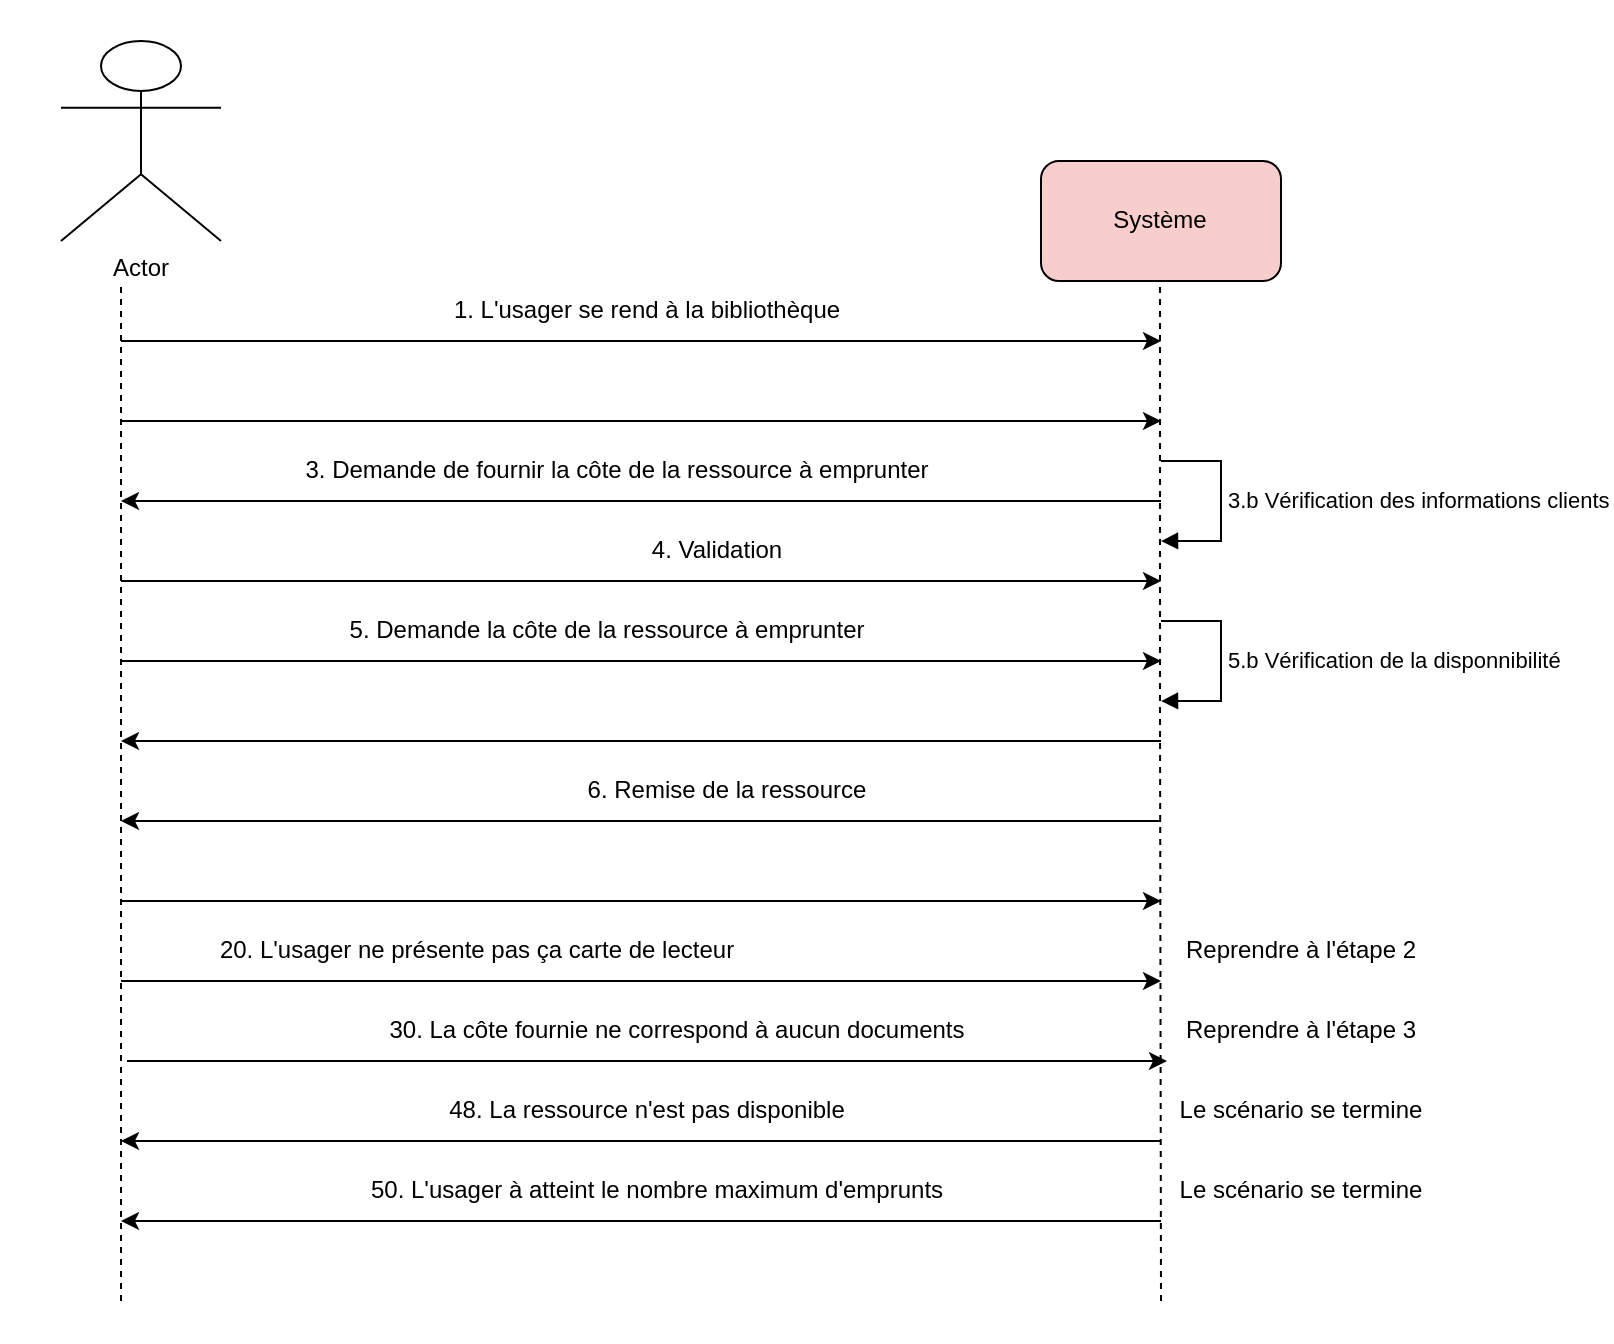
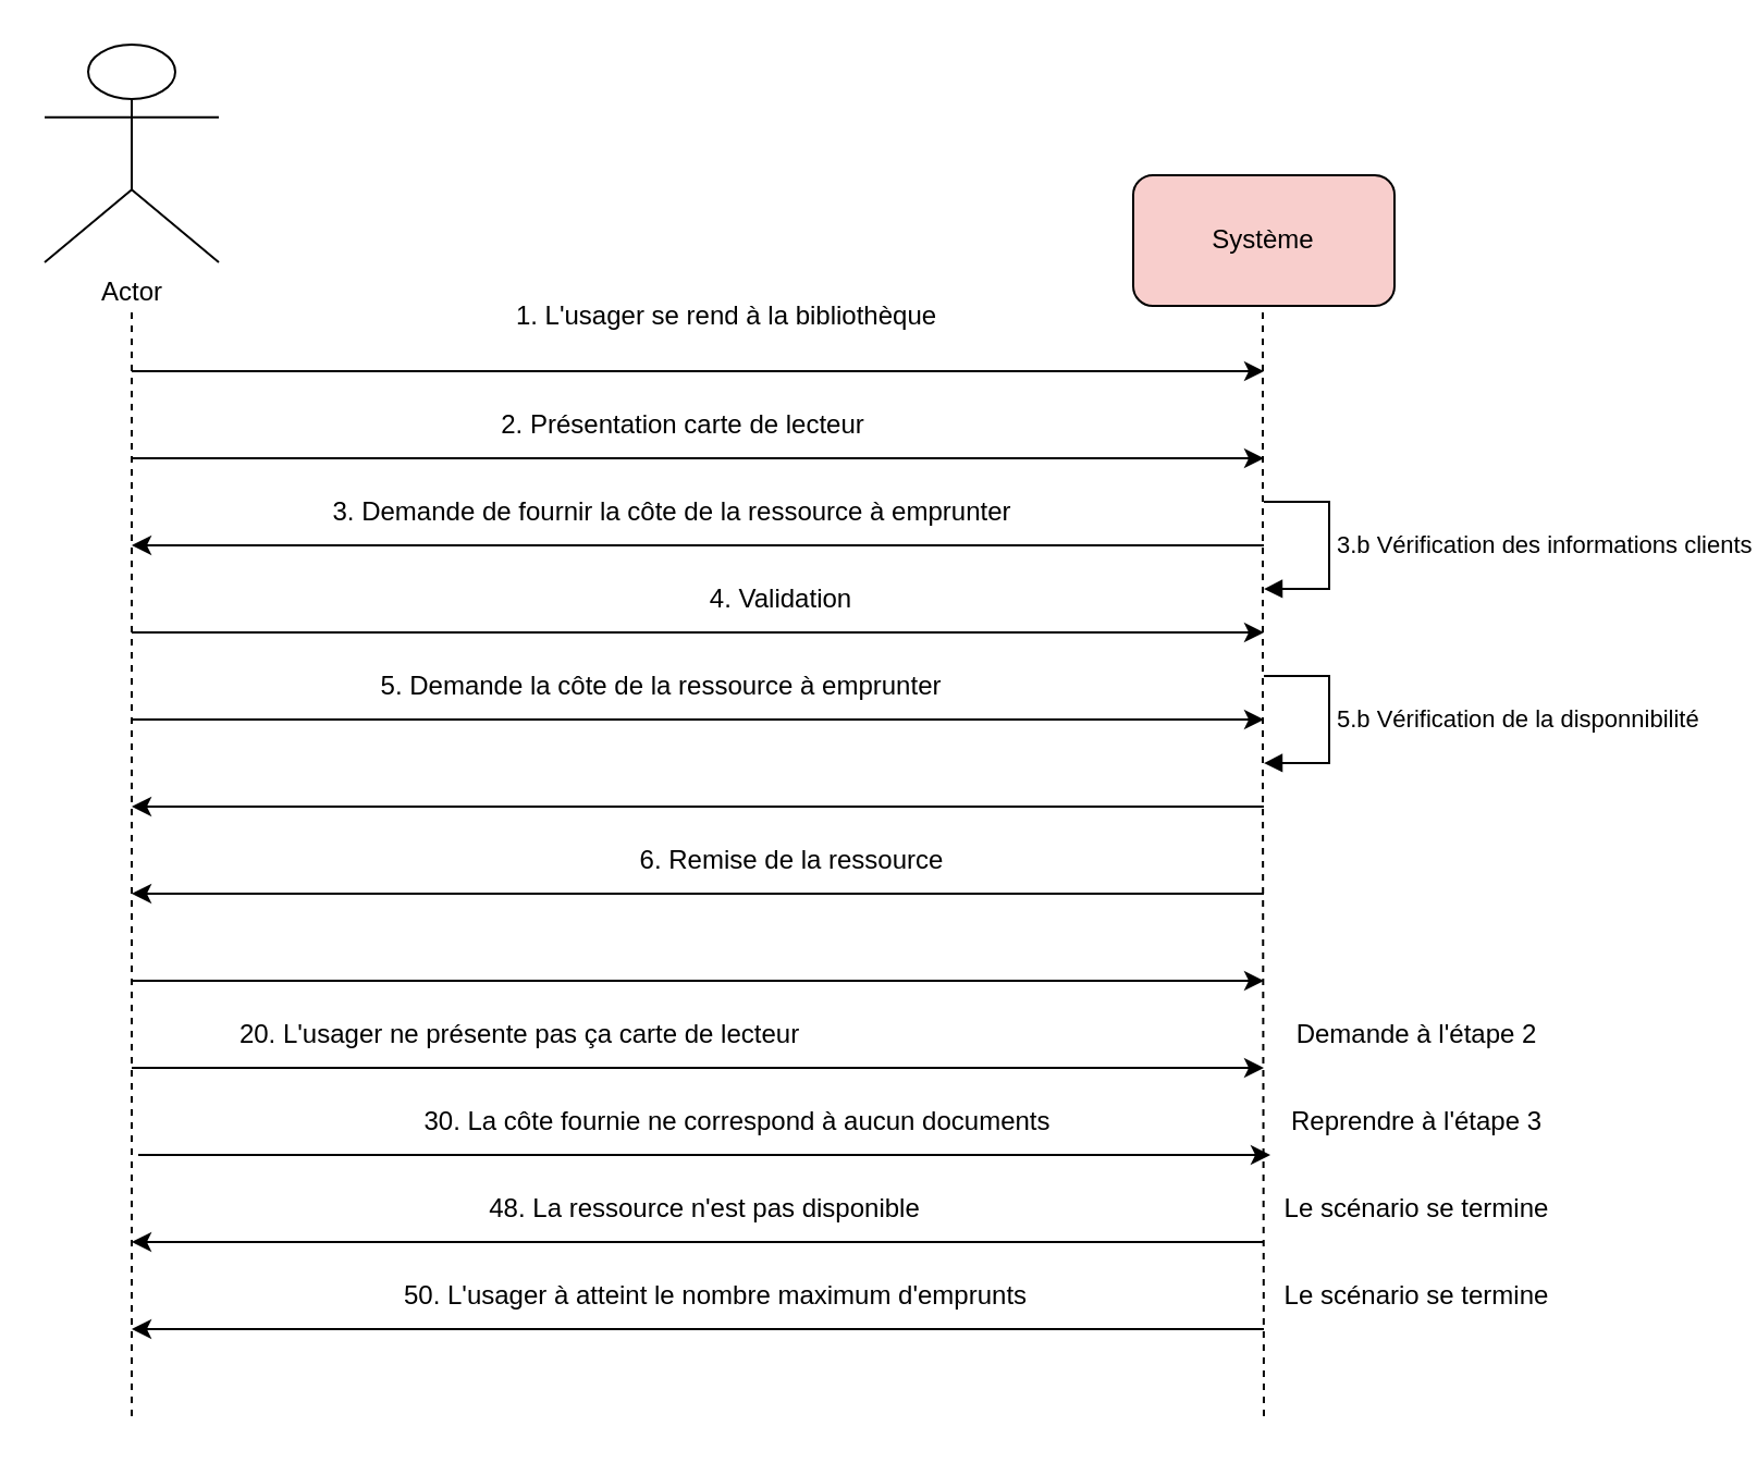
  <mxCell id="0" />
  <mxCell id="1" parent="0" />
- <mxCell id="2" value="Actor" style="shape=umlActor;verticalLabelPosition=bottom;verticalAlign=top;html=1;outlineConnect=0;" parent="1" vertex="1"><mxGeometry x="30" y="20" width="80" height="100" as="geometry" /></mxCell>
+ <mxCell id="2" value="Actor" style="shape=umlActor;verticalLabelPosition=bottom;verticalAlign=top;html=1;outlineConnect=0;" parent="1" vertex="1"><mxGeometry x="20" y="20" width="80" height="100" as="geometry" /></mxCell>
  <mxCell id="3" value="Système" style="rounded=1;whiteSpace=wrap;html=1;fillColor=#f8cecc;" parent="1" vertex="1"><mxGeometry x="520" y="80" width="120" height="60" as="geometry" /></mxCell>
  <mxCell id="4" value="" style="endArrow=none;dashed=1;html=1;rounded=0;" parent="1" edge="1"><mxGeometry width="50" height="50" relative="1" as="geometry"><mxPoint x="60" y="650" as="sourcePoint" /><mxPoint x="60" y="140" as="targetPoint" /></mxGeometry></mxCell>
  <mxCell id="5" value="" style="endArrow=none;dashed=1;html=1;rounded=0;" parent="1" edge="1"><mxGeometry width="50" height="50" relative="1" as="geometry"><mxPoint x="580" y="650" as="sourcePoint" /><mxPoint x="579.5" y="140" as="targetPoint" /><Array as="points"><mxPoint x="579.5" y="350" /></Array></mxGeometry></mxCell>
  <mxCell id="6" value="" style="endArrow=classic;html=1;rounded=0;" parent="1" edge="1"><mxGeometry width="50" height="50" relative="1" as="geometry"><mxPoint x="60" y="210" as="sourcePoint" /><mxPoint x="580" y="210" as="targetPoint" /></mxGeometry></mxCell>
+ <mxCell id="7" value="2. Présentation carte de lecteur" style="text;html=1;align=center;verticalAlign=middle;resizable=0;points=[];autosize=1;strokeColor=none;fillColor=none;" parent="1" vertex="1"><mxGeometry x="218" y="180" width="190" height="30" as="geometry" /></mxCell>
  <mxCell id="8" value="" style="endArrow=classic;html=1;rounded=0;" parent="1" edge="1"><mxGeometry width="50" height="50" relative="1" as="geometry"><mxPoint x="580" y="250" as="sourcePoint" /><mxPoint x="60" y="250" as="targetPoint" /></mxGeometry></mxCell>
  <mxCell id="9" value="3. Demande de fournir la côte de la ressource à emprunter" style="text;html=1;align=center;verticalAlign=middle;resizable=0;points=[];autosize=1;strokeColor=none;fillColor=none;" parent="1" vertex="1"><mxGeometry x="138" y="220" width="340" height="30" as="geometry" /></mxCell>
  <mxCell id="10" value="" style="endArrow=classic;html=1;rounded=0;" parent="1" edge="1"><mxGeometry width="50" height="50" relative="1" as="geometry"><mxPoint x="60" y="290" as="sourcePoint" /><mxPoint x="580" y="290" as="targetPoint" /></mxGeometry></mxCell>
  <mxCell id="11" value="4. Validation" style="text;html=1;align=center;verticalAlign=middle;resizable=0;points=[];autosize=1;strokeColor=none;fillColor=none;" parent="1" vertex="1"><mxGeometry x="313" y="260" width="90" height="30" as="geometry" /></mxCell>
  <mxCell id="12" value="" style="endArrow=classic;html=1;rounded=0;" parent="1" edge="1"><mxGeometry width="50" height="50" relative="1" as="geometry"><mxPoint x="580" y="410" as="sourcePoint" /><mxPoint x="60" y="410" as="targetPoint" /></mxGeometry></mxCell>
  <mxCell id="13" value="" style="endArrow=classic;html=1;rounded=0;" parent="1" edge="1"><mxGeometry width="50" height="50" relative="1" as="geometry"><mxPoint x="580" y="370" as="sourcePoint" /><mxPoint x="60" y="370" as="targetPoint" /></mxGeometry></mxCell>
  <mxCell id="14" value="" style="endArrow=classic;html=1;rounded=0;" parent="1" edge="1"><mxGeometry width="50" height="50" relative="1" as="geometry"><mxPoint x="60" y="450" as="sourcePoint" /><mxPoint x="580" y="450" as="targetPoint" /></mxGeometry></mxCell>
  <mxCell id="15" value="" style="endArrow=classic;html=1;rounded=0;" parent="1" edge="1"><mxGeometry width="50" height="50" relative="1" as="geometry"><mxPoint x="60" y="330" as="sourcePoint" /><mxPoint x="580" y="330" as="targetPoint" /></mxGeometry></mxCell>
  <mxCell id="16" value="" style="endArrow=classic;html=1;rounded=0;" edge="1" parent="1"><mxGeometry width="50" height="50" relative="1" as="geometry"><mxPoint x="60" y="170" as="sourcePoint" /><mxPoint x="580" y="170" as="targetPoint" /></mxGeometry></mxCell>
- <mxCell id="17" value="1. L'usager se rend à la bibliothèque" style="text;html=1;align=center;verticalAlign=middle;resizable=0;points=[];autosize=1;strokeColor=none;fillColor=none;" vertex="1" parent="1"><mxGeometry x="213" y="140" width="220" height="30" as="geometry" /></mxCell>
+ <mxCell id="17" value="1. L'usager se rend à la bibliothèque" style="text;html=1;align=center;verticalAlign=middle;resizable=0;points=[];autosize=1;strokeColor=none;fillColor=none;" vertex="1" parent="1"><mxGeometry x="223" y="130" width="220" height="30" as="geometry" /></mxCell>
  <mxCell id="18" value="5. Demande la côte de la ressource à emprunter" style="text;html=1;align=center;verticalAlign=middle;resizable=0;points=[];autosize=1;strokeColor=none;fillColor=none;" vertex="1" parent="1"><mxGeometry x="163" y="300" width="280" height="30" as="geometry" /></mxCell>
  <mxCell id="19" value="5.b Vérification de la disponnibilité" style="edgeStyle=orthogonalEdgeStyle;html=1;align=left;spacingLeft=2;endArrow=block;rounded=0;" edge="1" parent="1"><mxGeometry relative="1" as="geometry"><mxPoint x="580" y="310" as="sourcePoint" /><Array as="points"><mxPoint x="610" y="310.03" /><mxPoint x="610" y="350.03" /><mxPoint x="585" y="350.03" /></Array><mxPoint x="580" y="350.03" as="targetPoint" /></mxGeometry></mxCell>
  <mxCell id="20" value="3.b Vérification des informations clients" style="edgeStyle=orthogonalEdgeStyle;html=1;align=left;spacingLeft=2;endArrow=block;rounded=0;" edge="1" parent="1"><mxGeometry relative="1" as="geometry"><mxPoint x="580" y="230" as="sourcePoint" /><Array as="points"><mxPoint x="610" y="230.03" /><mxPoint x="610" y="270.03" /><mxPoint x="585" y="270.03" /></Array><mxPoint x="580" y="270.03" as="targetPoint" /></mxGeometry></mxCell>
  <mxCell id="21" value="6. Remise de la ressource" style="text;html=1;align=center;verticalAlign=middle;resizable=0;points=[];autosize=1;strokeColor=none;fillColor=none;" vertex="1" parent="1"><mxGeometry x="283" y="380" width="160" height="30" as="geometry" /></mxCell>
  <mxCell id="22" value="" style="endArrow=classic;html=1;rounded=0;" edge="1" parent="1"><mxGeometry width="50" height="50" relative="1" as="geometry"><mxPoint x="60" y="490" as="sourcePoint" /><mxPoint x="580" y="490" as="targetPoint" /><Array as="points"><mxPoint x="80" y="490" /><mxPoint x="110" y="490" /></Array></mxGeometry></mxCell>
  <mxCell id="23" value="" style="endArrow=classic;html=1;rounded=0;" edge="1" parent="1"><mxGeometry width="50" height="50" relative="1" as="geometry"><mxPoint x="63" y="530" as="sourcePoint" /><mxPoint x="583" y="530" as="targetPoint" /><Array as="points"><mxPoint x="83" y="530" /><mxPoint x="113" y="530" /></Array></mxGeometry></mxCell>
  <mxCell id="24" value="20. L'usager ne présente pas ça carte de lecteur" style="text;html=1;align=center;verticalAlign=middle;resizable=0;points=[];autosize=1;strokeColor=none;fillColor=none;" vertex="1" parent="1"><mxGeometry x="98" y="460" width="280" height="30" as="geometry" /></mxCell>
- <mxCell id="25" value="Reprendre à l'étape 2" style="text;html=1;align=center;verticalAlign=middle;resizable=0;points=[];autosize=1;strokeColor=none;fillColor=none;" vertex="1" parent="1"><mxGeometry x="580" y="460" width="140" height="30" as="geometry" /></mxCell>
+ <mxCell id="25" value="Demande à l'étape 2" style="text;html=1;align=center;verticalAlign=middle;resizable=0;points=[];autosize=1;strokeColor=none;fillColor=none;" vertex="1" parent="1"><mxGeometry x="580" y="460" width="140" height="30" as="geometry" /></mxCell>
  <mxCell id="26" value="30. La côte fournie ne correspond à aucun documents" style="text;html=1;align=center;verticalAlign=middle;resizable=0;points=[];autosize=1;strokeColor=none;fillColor=none;" vertex="1" parent="1"><mxGeometry x="183" y="500" width="310" height="30" as="geometry" /></mxCell>
  <mxCell id="27" value="Reprendre à l'étape 3" style="text;html=1;align=center;verticalAlign=middle;resizable=0;points=[];autosize=1;strokeColor=none;fillColor=none;" vertex="1" parent="1"><mxGeometry x="580" y="500" width="140" height="30" as="geometry" /></mxCell>
  <mxCell id="28" value="" style="endArrow=classic;html=1;rounded=0;" edge="1" parent="1"><mxGeometry width="50" height="50" relative="1" as="geometry"><mxPoint x="580" y="570" as="sourcePoint" /><mxPoint x="60" y="570" as="targetPoint" /></mxGeometry></mxCell>
  <mxCell id="29" value="48. La ressource n'est pas disponible" style="text;html=1;align=center;verticalAlign=middle;resizable=0;points=[];autosize=1;strokeColor=none;fillColor=none;" vertex="1" parent="1"><mxGeometry x="213" y="540" width="220" height="30" as="geometry" /></mxCell>
  <mxCell id="30" value="Le scénario se termine" style="text;html=1;align=center;verticalAlign=middle;resizable=0;points=[];autosize=1;strokeColor=none;fillColor=none;" vertex="1" parent="1"><mxGeometry x="580" y="540" width="140" height="30" as="geometry" /></mxCell>
  <mxCell id="31" value="" style="endArrow=classic;html=1;rounded=0;" edge="1" parent="1"><mxGeometry width="50" height="50" relative="1" as="geometry"><mxPoint x="580" y="610" as="sourcePoint" /><mxPoint x="60" y="610" as="targetPoint" /></mxGeometry></mxCell>
  <mxCell id="32" value="50. L'usager à atteint le nombre maximum d'emprunts" style="text;html=1;align=center;verticalAlign=middle;resizable=0;points=[];autosize=1;strokeColor=none;fillColor=none;" vertex="1" parent="1"><mxGeometry x="173" y="580" width="310" height="30" as="geometry" /></mxCell>
  <mxCell id="33" value="Le scénario se termine" style="text;html=1;align=center;verticalAlign=middle;resizable=0;points=[];autosize=1;strokeColor=none;fillColor=none;" vertex="1" parent="1"><mxGeometry x="580" y="580" width="140" height="30" as="geometry" /></mxCell>
